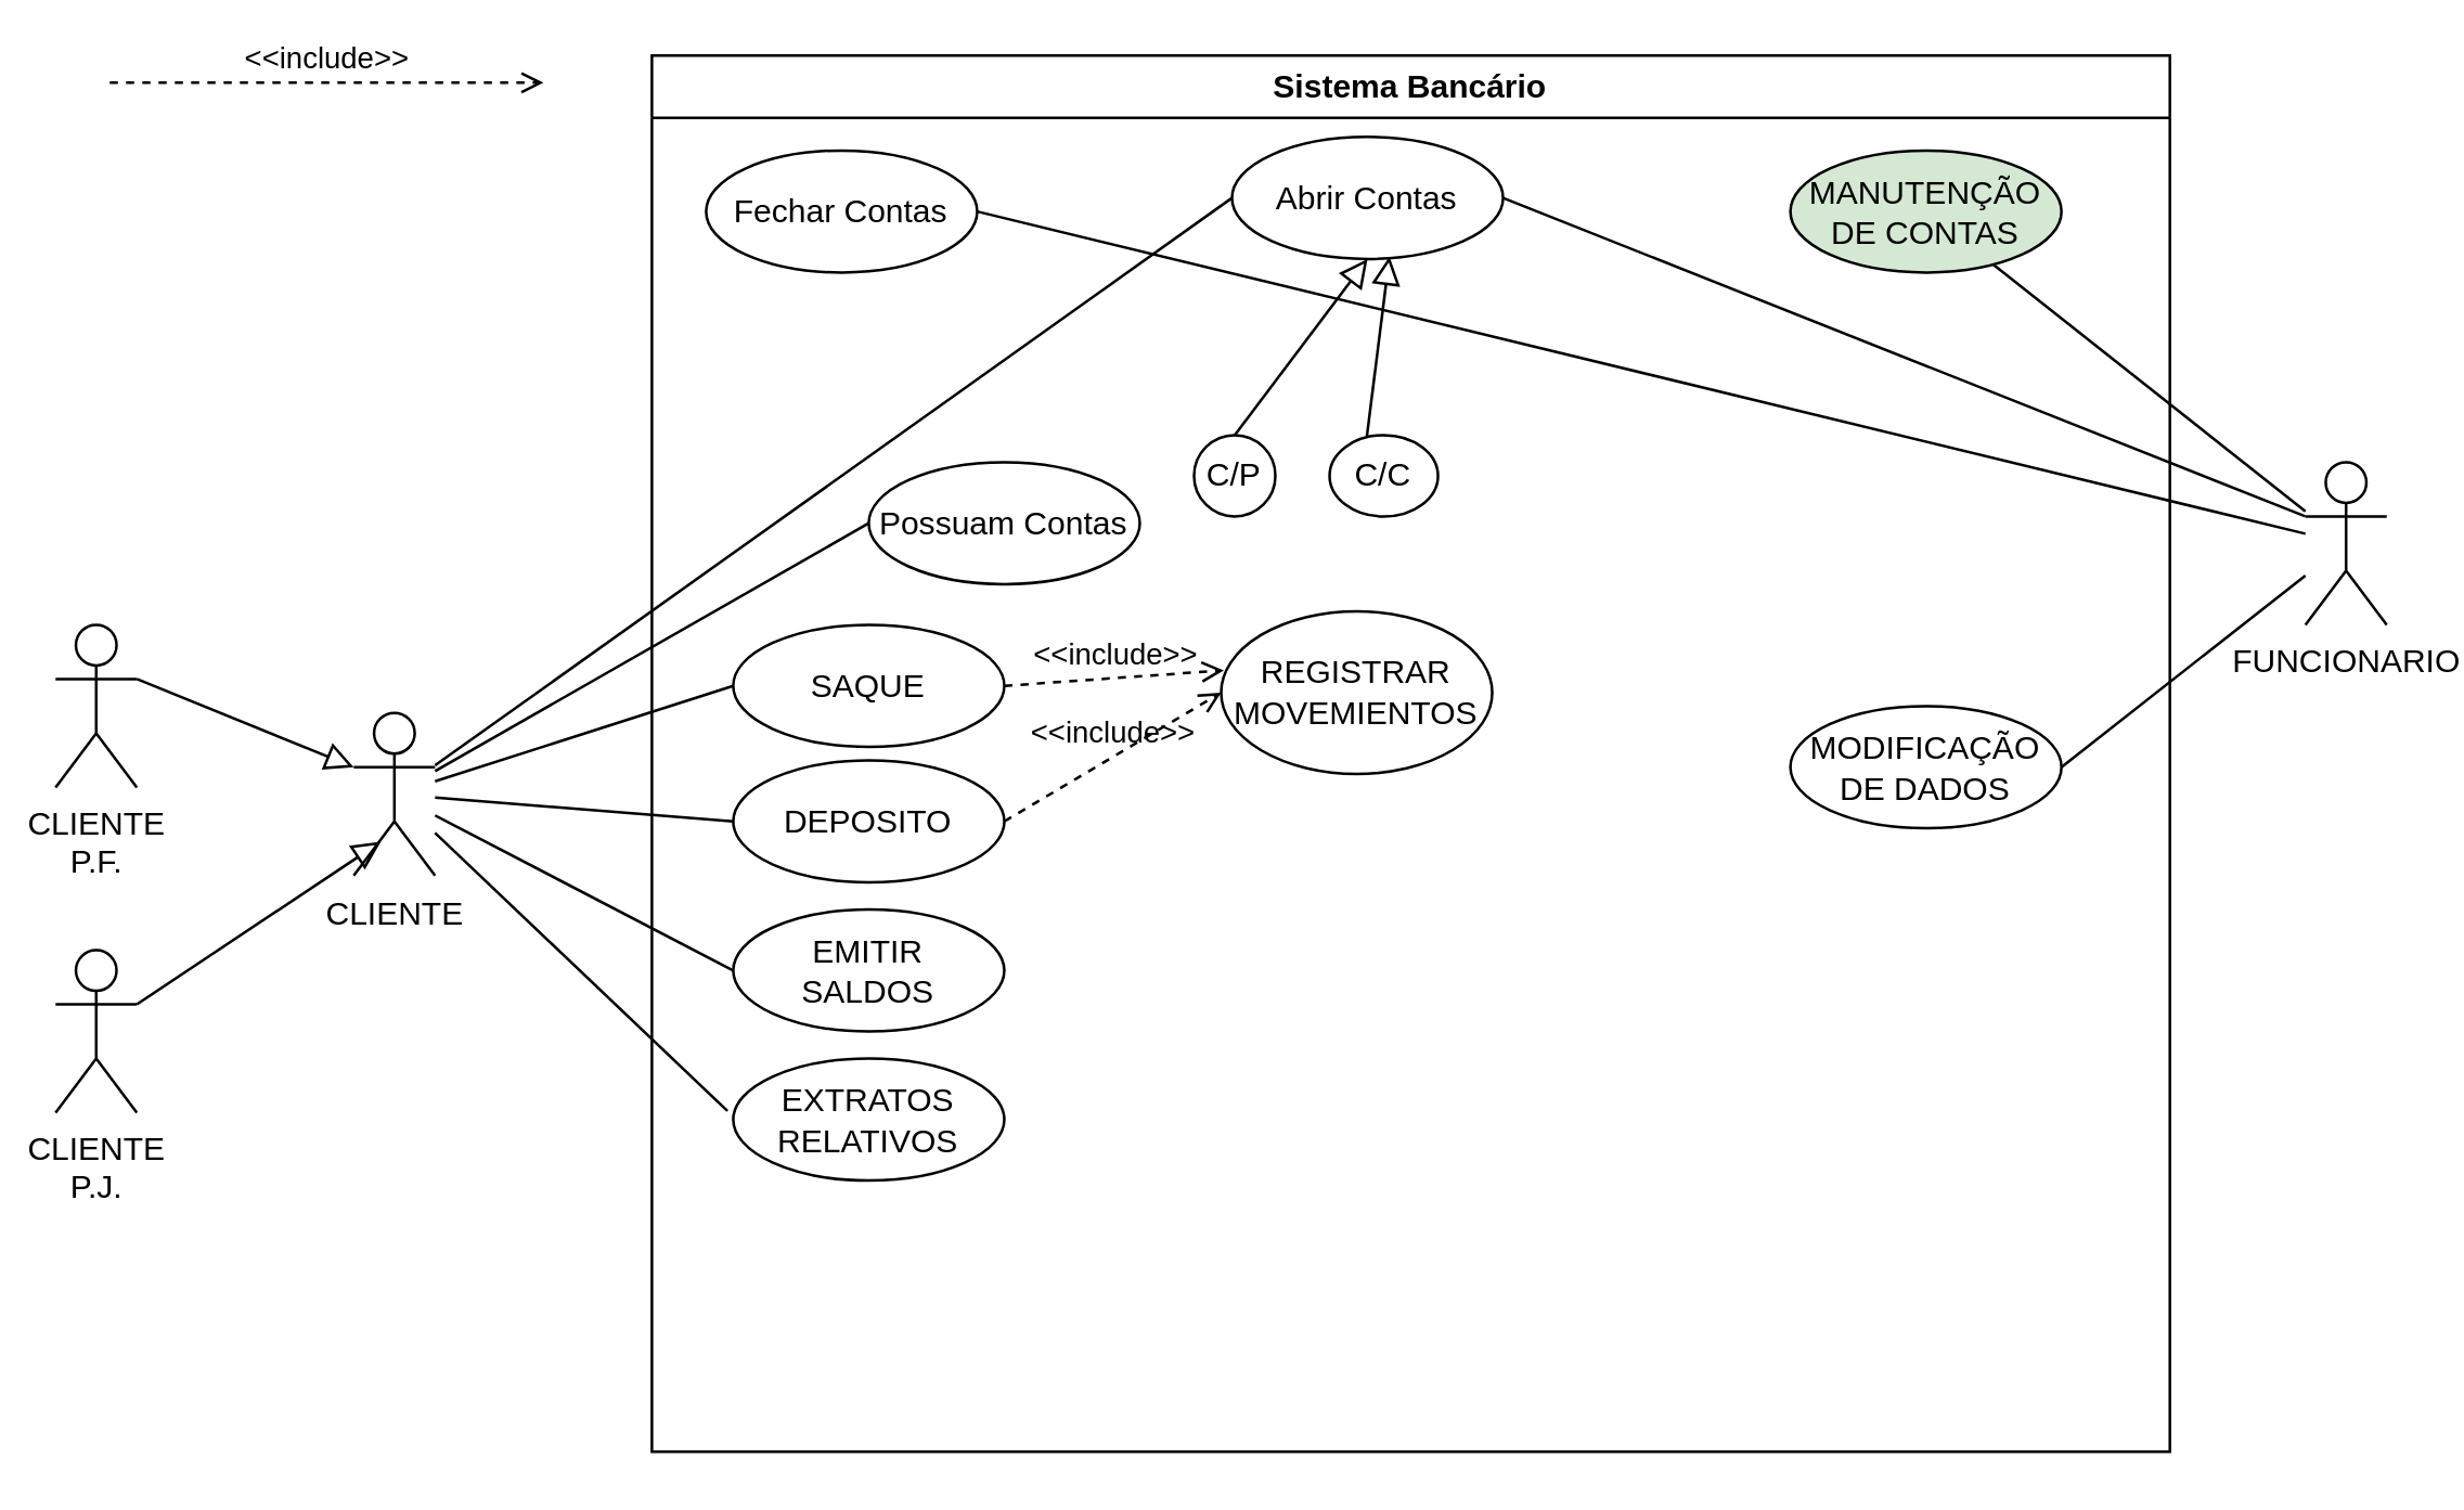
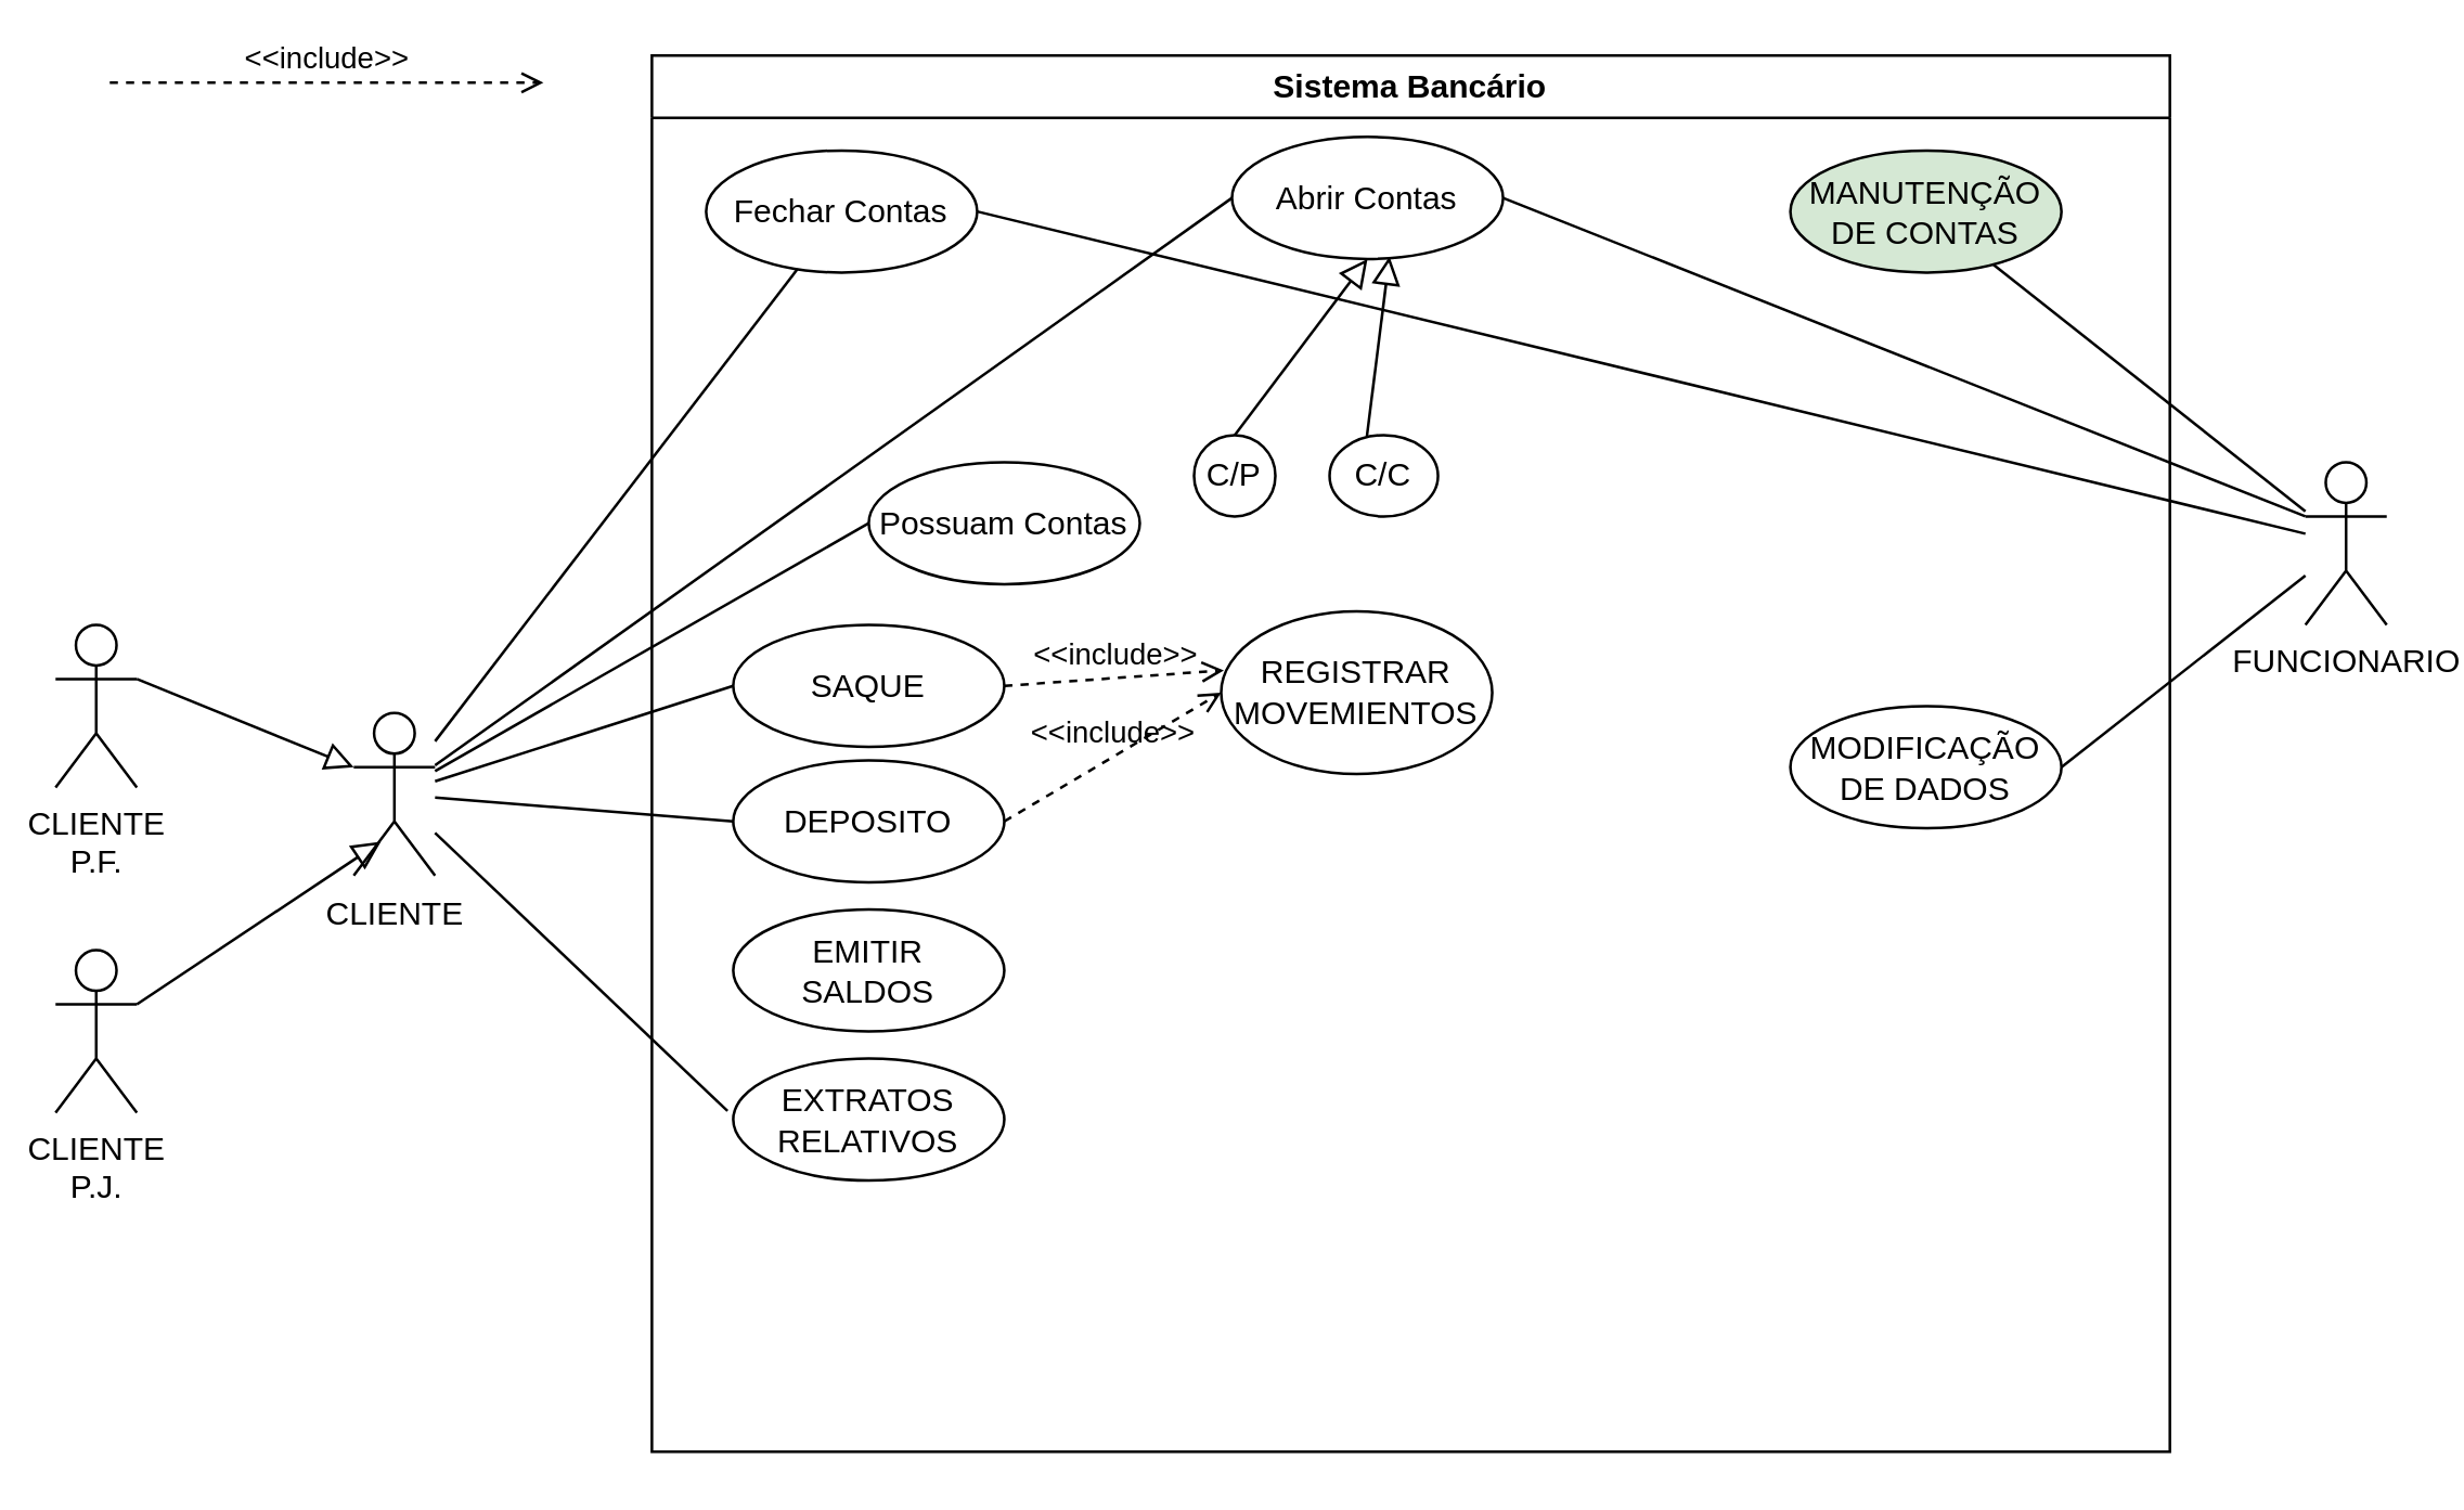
  <mxCell id="0" />
  <mxCell id="1" parent="0" />
  <mxCell id="2" value="CLIENTE" style="shape=umlActor;verticalLabelPosition=bottom;verticalAlign=top;html=1;" vertex="1" parent="1"><mxGeometry x="130" y="262.5" width="30" height="60" as="geometry" /></mxCell>
  <mxCell id="3" value="" style="endArrow=none;html=1;rounded=0;entryX=0;entryY=0.5;entryDx=0;entryDy=0;" edge="1" parent="1" source="2" target="7"><mxGeometry width="50" height="50" relative="1" as="geometry"><mxPoint x="340" y="260" as="sourcePoint" /><mxPoint x="270" y="200" as="targetPoint" /></mxGeometry></mxCell>
  <mxCell id="4" value="Sistema Bancário" style="swimlane;whiteSpace=wrap;html=1;" vertex="1" parent="1"><mxGeometry x="240" y="20" width="560" height="515" as="geometry" /></mxCell>
  <mxCell id="5" value="Fechar Contas" style="ellipse;whiteSpace=wrap;html=1;" vertex="1" parent="4"><mxGeometry x="20" y="35" width="100" height="45" as="geometry" /></mxCell>
  <mxCell id="6" value="Possuam Contas" style="ellipse;whiteSpace=wrap;html=1;" vertex="1" parent="4"><mxGeometry x="80" y="150" width="100" height="45" as="geometry" /></mxCell>
  <mxCell id="7" value="Abrir Contas" style="ellipse;whiteSpace=wrap;html=1;" vertex="1" parent="4"><mxGeometry x="214" y="30" width="100" height="45" as="geometry" /></mxCell>
  <mxCell id="8" value="DEPOSITO" style="ellipse;whiteSpace=wrap;html=1;" vertex="1" parent="4"><mxGeometry x="30" y="260" width="100" height="45" as="geometry" /></mxCell>
  <mxCell id="9" value="SAQUE" style="ellipse;whiteSpace=wrap;html=1;" vertex="1" parent="4"><mxGeometry x="30" y="210" width="100" height="45" as="geometry" /></mxCell>
  <mxCell id="10" value="EMITIR&lt;br&gt;SALDOS" style="ellipse;whiteSpace=wrap;html=1;" vertex="1" parent="4"><mxGeometry x="30" y="315" width="100" height="45" as="geometry" /></mxCell>
  <mxCell id="11" value="EXTRATOS RELATIVOS" style="ellipse;whiteSpace=wrap;html=1;" vertex="1" parent="4"><mxGeometry x="30" y="370" width="100" height="45" as="geometry" /></mxCell>
  <mxCell id="12" value="MANUTENÇÃO&lt;br&gt;DE CONTAS" style="ellipse;whiteSpace=wrap;html=1;fillColor=#d5e8d4;" vertex="1" parent="4"><mxGeometry x="420" y="35" width="100" height="45" as="geometry" /></mxCell>
  <mxCell id="13" value="MODIFICAÇÃO&lt;br&gt;DE DADOS" style="ellipse;whiteSpace=wrap;html=1;" vertex="1" parent="4"><mxGeometry x="420" y="240" width="100" height="45" as="geometry" /></mxCell>
  <mxCell id="14" value="REGISTRAR&lt;br&gt;MOVEMIENTOS" style="ellipse;whiteSpace=wrap;html=1;" vertex="1" parent="4"><mxGeometry x="210" y="205" width="100" height="60" as="geometry" /></mxCell>
  <mxCell id="15" value="" style="endArrow=block;html=1;rounded=0;align=center;verticalAlign=bottom;endFill=0;labelBackgroundColor=none;endSize=8;entryX=0.5;entryY=1;entryDx=0;entryDy=0;exitX=0.5;exitY=0;exitDx=0;exitDy=0;" edge="1" parent="4" source="17" target="7"><mxGeometry relative="1" as="geometry"><mxPoint x="260" y="160" as="sourcePoint" /><mxPoint x="330" y="160.682" as="targetPoint" /></mxGeometry></mxCell>
  <mxCell id="16" value="" style="resizable=0;html=1;align=center;verticalAlign=top;labelBackgroundColor=none;" connectable="0" vertex="1" parent="15"><mxGeometry relative="1" as="geometry" /></mxCell>
  <mxCell id="17" value="C/P" style="ellipse;whiteSpace=wrap;html=1;" vertex="1" parent="4"><mxGeometry x="200" y="140" width="30" height="30" as="geometry" /></mxCell>
  <mxCell id="18" value="C/C" style="ellipse;whiteSpace=wrap;html=1;" vertex="1" parent="4"><mxGeometry x="250" y="140" width="40" height="30" as="geometry" /></mxCell>
  <mxCell id="19" value="" style="endArrow=block;html=1;rounded=0;align=center;verticalAlign=bottom;endFill=0;labelBackgroundColor=none;endSize=8;exitX=0.344;exitY=0.017;exitDx=0;exitDy=0;exitPerimeter=0;entryX=0.581;entryY=0.98;entryDx=0;entryDy=0;entryPerimeter=0;" edge="1" parent="4" source="18" target="7"><mxGeometry relative="1" as="geometry"><mxPoint x="239" y="158" as="sourcePoint" /><mxPoint x="280" y="90" as="targetPoint" /></mxGeometry></mxCell>
  <mxCell id="20" value="" style="resizable=0;html=1;align=center;verticalAlign=top;labelBackgroundColor=none;" connectable="0" vertex="1" parent="19"><mxGeometry relative="1" as="geometry" /></mxCell>
  <mxCell id="21" value="&amp;lt;&amp;lt;include&amp;gt;&amp;gt;" style="html=1;verticalAlign=bottom;labelBackgroundColor=none;endArrow=open;endFill=0;dashed=1;rounded=0;exitX=1;exitY=0.5;exitDx=0;exitDy=0;entryX=0.01;entryY=0.363;entryDx=0;entryDy=0;entryPerimeter=0;" edge="1" parent="4" source="9" target="14"><mxGeometry width="160" relative="1" as="geometry"><mxPoint x="190" y="205" as="sourcePoint" /><mxPoint x="350" y="205" as="targetPoint" /></mxGeometry></mxCell>
  <mxCell id="22" value="&amp;lt;&amp;lt;include&amp;gt;&amp;gt;" style="html=1;verticalAlign=bottom;labelBackgroundColor=none;endArrow=open;endFill=0;dashed=1;rounded=0;exitX=1;exitY=0.5;exitDx=0;exitDy=0;entryX=0;entryY=0.5;entryDx=0;entryDy=0;" edge="1" parent="4" source="8" target="14"><mxGeometry width="160" relative="1" as="geometry"><mxPoint x="110" y="337.22" as="sourcePoint" /><mxPoint x="270" y="337.22" as="targetPoint" /></mxGeometry></mxCell>
  <mxCell id="23" value="" style="endArrow=none;html=1;rounded=0;entryX=0;entryY=0.5;entryDx=0;entryDy=0;" edge="1" parent="1" source="2" target="6"><mxGeometry width="50" height="50" relative="1" as="geometry"><mxPoint x="190" y="200" as="sourcePoint" /><mxPoint x="570" y="290" as="targetPoint" /></mxGeometry></mxCell>
  <mxCell id="24" value="" style="endArrow=none;html=1;rounded=0;entryX=1;entryY=0.5;entryDx=0;entryDy=0;exitX=0;exitY=0.333;exitDx=0;exitDy=0;exitPerimeter=0;" edge="1" parent="1" source="28" target="7"><mxGeometry width="50" height="50" relative="1" as="geometry"><mxPoint x="600" y="290" as="sourcePoint" /><mxPoint x="550" y="300" as="targetPoint" /></mxGeometry></mxCell>
  <mxCell id="25" value="" style="endArrow=none;html=1;rounded=0;entryX=1;entryY=0.5;entryDx=0;entryDy=0;" edge="1" parent="1" source="28" target="5"><mxGeometry width="50" height="50" relative="1" as="geometry"><mxPoint x="540" y="300" as="sourcePoint" /><mxPoint x="560" y="310" as="targetPoint" /></mxGeometry></mxCell>
  <mxCell id="26" value="" style="endArrow=none;html=1;rounded=0;entryX=0;entryY=0.5;entryDx=0;entryDy=0;" edge="1" parent="1" source="2" target="8"><mxGeometry width="50" height="50" relative="1" as="geometry"><mxPoint x="170" y="410" as="sourcePoint" /><mxPoint x="220" y="360" as="targetPoint" /></mxGeometry></mxCell>
  <mxCell id="27" value="" style="endArrow=none;html=1;rounded=0;entryX=0;entryY=0.5;entryDx=0;entryDy=0;" edge="1" parent="1" source="2" target="9"><mxGeometry width="50" height="50" relative="1" as="geometry"><mxPoint x="190" y="380" as="sourcePoint" /><mxPoint x="240" y="330" as="targetPoint" /></mxGeometry></mxCell>
  <mxCell id="28" value="FUNCIONARIO" style="shape=umlActor;verticalLabelPosition=bottom;verticalAlign=top;html=1;outlineConnect=0;" vertex="1" parent="1"><mxGeometry x="850" y="170" width="30" height="60" as="geometry" /></mxCell>
- <mxCell id="29" value="" style="endArrow=none;html=1;rounded=0;entryX=0;entryY=0.5;entryDx=0;entryDy=0;" edge="1" parent="1" source="2" target="10"><mxGeometry width="50" height="50" relative="1" as="geometry"><mxPoint x="160" y="260" as="sourcePoint" /><mxPoint x="300" y="443" as="targetPoint" /></mxGeometry></mxCell>
+ <mxCell id="29" value="" style="endArrow=none;html=1;rounded=0;" edge="1" parent="1" source="2" target="5"><mxGeometry width="50" height="50" relative="1" as="geometry"><mxPoint x="160" y="260" as="sourcePoint" /><mxPoint x="300" y="443" as="targetPoint" /></mxGeometry></mxCell>
  <mxCell id="30" value="" style="endArrow=none;html=1;rounded=0;entryX=-0.021;entryY=0.43;entryDx=0;entryDy=0;entryPerimeter=0;" edge="1" parent="1" source="2" target="11"><mxGeometry width="50" height="50" relative="1" as="geometry"><mxPoint x="140" y="300" as="sourcePoint" /><mxPoint x="280" y="483" as="targetPoint" /></mxGeometry></mxCell>
  <mxCell id="31" value="" style="endArrow=none;html=1;rounded=0;entryX=1;entryY=0.5;entryDx=0;entryDy=0;" edge="1" parent="1" source="28" target="13"><mxGeometry width="50" height="50" relative="1" as="geometry"><mxPoint x="850" y="482" as="sourcePoint" /><mxPoint x="650" y="410" as="targetPoint" /></mxGeometry></mxCell>
  <mxCell id="32" value="" style="endArrow=none;html=1;rounded=0;" edge="1" parent="1" source="28" target="12"><mxGeometry width="50" height="50" relative="1" as="geometry"><mxPoint x="900" y="335" as="sourcePoint" /><mxPoint x="700" y="263" as="targetPoint" /></mxGeometry></mxCell>
  <mxCell id="33" value="CLIENTE&lt;br&gt;P.J." style="shape=umlActor;verticalLabelPosition=bottom;verticalAlign=top;html=1;" vertex="1" parent="1"><mxGeometry x="20" y="350" width="30" height="60" as="geometry" /></mxCell>
  <mxCell id="34" value="CLIENTE&lt;br&gt;P.F." style="shape=umlActor;verticalLabelPosition=bottom;verticalAlign=top;html=1;" vertex="1" parent="1"><mxGeometry x="20" y="230" width="30" height="60" as="geometry" /></mxCell>
  <mxCell id="35" value="" style="endArrow=block;html=1;rounded=0;align=center;verticalAlign=bottom;endFill=0;labelBackgroundColor=none;endSize=8;entryX=0.333;entryY=0.792;entryDx=0;entryDy=0;entryPerimeter=0;" edge="1" parent="1" source="33" target="2"><mxGeometry relative="1" as="geometry"><mxPoint x="30" y="330" as="sourcePoint" /><mxPoint x="190" y="330" as="targetPoint" /></mxGeometry></mxCell>
  <mxCell id="36" value="" style="resizable=0;html=1;align=center;verticalAlign=top;labelBackgroundColor=none;" connectable="0" vertex="1" parent="35"><mxGeometry relative="1" as="geometry" /></mxCell>
  <mxCell id="37" value="" style="endArrow=block;html=1;rounded=0;align=center;verticalAlign=bottom;endFill=0;labelBackgroundColor=none;endSize=8;entryX=0;entryY=0.333;entryDx=0;entryDy=0;entryPerimeter=0;exitX=1;exitY=0.333;exitDx=0;exitDy=0;exitPerimeter=0;" edge="1" parent="1" source="34" target="2"><mxGeometry relative="1" as="geometry"><mxPoint x="60" y="380" as="sourcePoint" /><mxPoint x="150" y="320" as="targetPoint" /></mxGeometry></mxCell>
  <mxCell id="38" value="" style="resizable=0;html=1;align=center;verticalAlign=top;labelBackgroundColor=none;" connectable="0" vertex="1" parent="37"><mxGeometry relative="1" as="geometry" /></mxCell>
  <mxCell id="39" value="&amp;lt;&amp;lt;include&amp;gt;&amp;gt;" style="html=1;verticalAlign=bottom;labelBackgroundColor=none;endArrow=open;endFill=0;dashed=1;rounded=0;" edge="1" parent="1"><mxGeometry width="160" relative="1" as="geometry"><mxPoint x="40" y="30" as="sourcePoint" /><mxPoint x="200" y="30" as="targetPoint" /></mxGeometry></mxCell>
